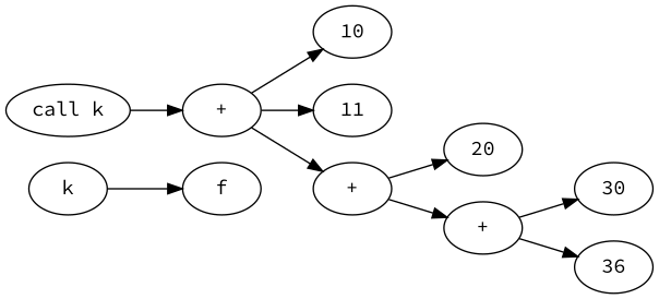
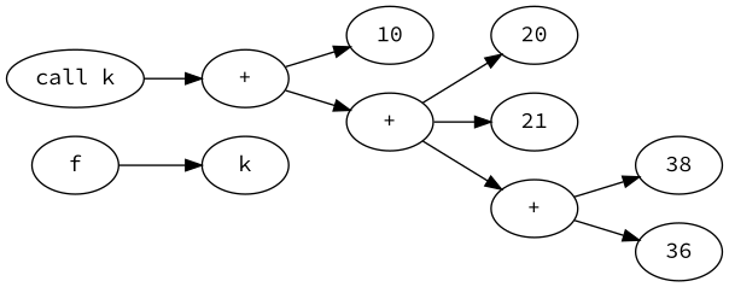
  digraph {
    fontname="Source Code Pro"
    rankdir=LR
    node [fontname="Source Code Pro"]
    edge [fontname="Source Code Pro"]
    n1 [label=k]
    n2 [label=f]
    n3 [label="call k"]
    n4 [label="+"]
    n5 [label=10]
-   n6 [label=11]
    n7 [label="+"]
    n8 [label=20]
+   n9 [label=21]
    n10 [label="+"]
-   n11 [label=30]
+   n11 [label=38]
    n12 [label=36]
-   n1 -> n2
+   n2 -> n1
    n3 -> n4
    n4 -> n5
-   n4 -> n6
    n4 -> n7
    n7 -> n8
+   n7 -> n9
    n7 -> n10
    n10 -> n11
    n10 -> n12
  }
